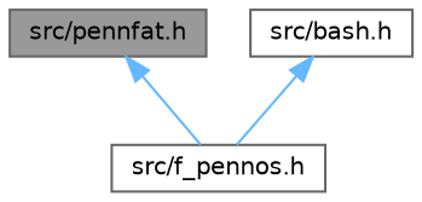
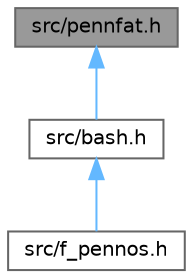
  digraph {
    node [color=grey40 fillcolor=white fontname=Helvetica fontsize=10 shape=box style=filled]
    edge [color=steelblue1 dir=back fontname=Helvetica fontsize=10 labelfontname=Helvetica labelfontsize=10 style=solid]
    n1 [color=gray40 fillcolor=grey60 fontcolor=black height=0.2 label="src/pennfat.h" width=0.4]
    n2 [height=0.2 label="src/f_pennos.h" width=0.4]
    n3 [height=0.2 label="src/bash.h" width=0.4]
-   n1 -> n2
+   n1 -> n3
    n3 -> n2
  }
